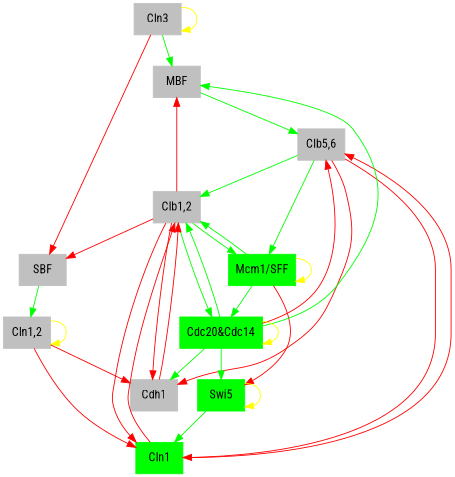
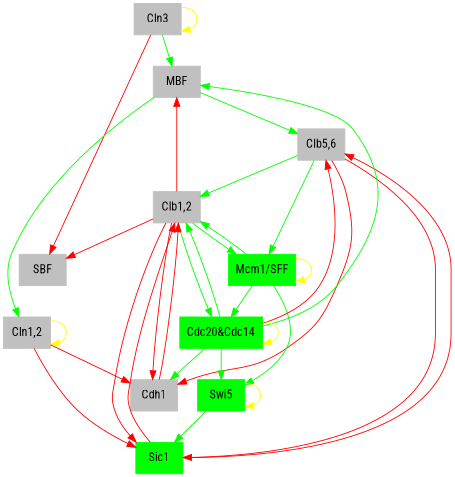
  digraph {
    fontname="Roboto Condensed"
    node [color=gray fontname="Roboto Condensed" shape=box style=filled]
    edge [color=green fontname="Roboto Condensed"]
    Cln3
    MBF
    SBF
    "Clb5,6"
    "Cln1,2"
    "Clb1,2"
    Cdh1
    "Mcm1/SFF" [color=green]
-   Sic1 [color=green label=Cln1]
+   Sic1 [color=green]
    "Cdc20&Cdc14" [color=green]
    Swi5 [color=green]
    Cln3 -> Cln3 [color=yellow]
    Cln3 -> MBF
    Cln3 -> SBF [color=red]
    MBF -> "Clb5,6"
-   SBF -> "Cln1,2"
+   MBF -> "Cln1,2"
    "Clb5,6" -> "Clb1,2"
    "Clb5,6" -> Cdh1 [color=red]
    "Clb5,6" -> "Mcm1/SFF"
    "Clb5,6" -> Sic1 [color=red]
    "Cln1,2" -> "Cln1,2" [color=yellow]
    "Cln1,2" -> Cdh1 [color=red]
    "Cln1,2" -> Sic1 [color=red]
    "Clb1,2" -> MBF [color=red]
    "Clb1,2" -> SBF [color=red]
    "Clb1,2" -> Cdh1 [color=red]
    "Clb1,2" -> "Mcm1/SFF"
    "Clb1,2" -> Sic1 [color=red]
    "Clb1,2" -> "Cdc20&Cdc14"
    Cdh1 -> "Clb1,2" [color=red]
    "Mcm1/SFF" -> "Clb1,2"
    "Mcm1/SFF" -> "Mcm1/SFF" [color=yellow]
    "Mcm1/SFF" -> "Cdc20&Cdc14"
-   "Mcm1/SFF" -> Swi5 [color=red]
+   "Mcm1/SFF" -> Swi5
    Sic1 -> "Clb5,6" [color=red]
    Sic1 -> "Clb1,2" [color=red]
    "Cdc20&Cdc14" -> MBF
    "Cdc20&Cdc14" -> "Clb5,6" [color=red]
    "Cdc20&Cdc14" -> "Clb1,2"
    "Cdc20&Cdc14" -> Cdh1
    "Cdc20&Cdc14" -> "Cdc20&Cdc14" [color=yellow]
    "Cdc20&Cdc14" -> Swi5
    Swi5 -> Sic1
    Swi5 -> Swi5 [color=yellow]
  }
